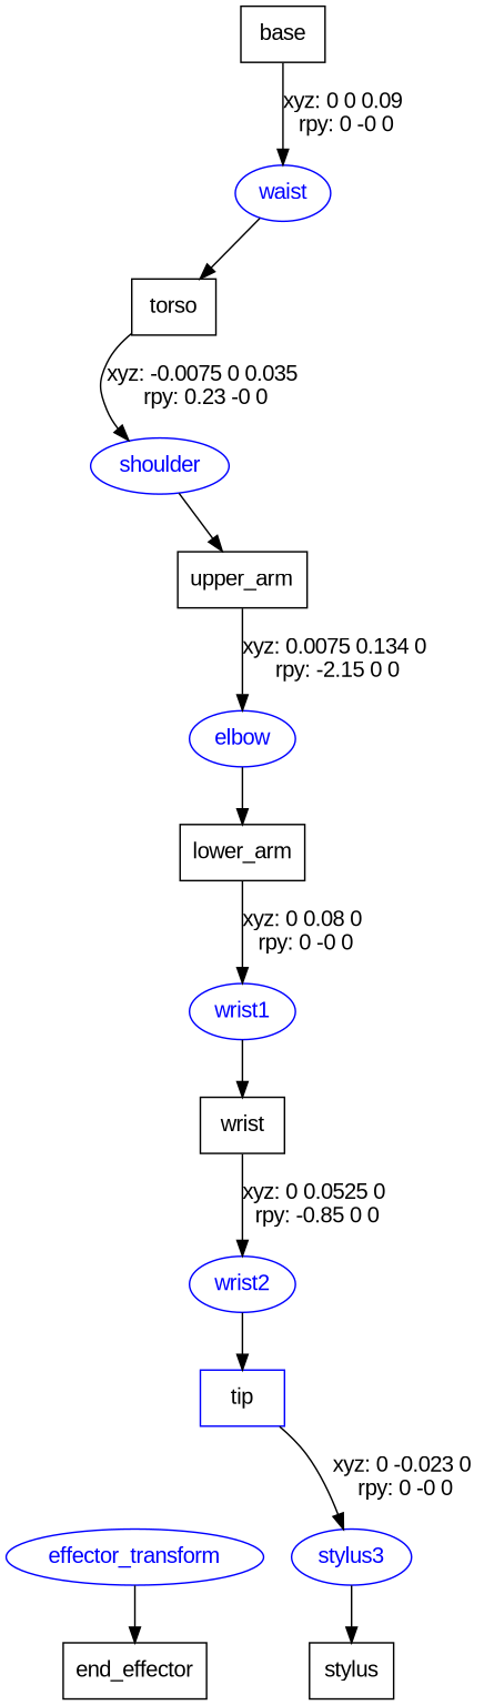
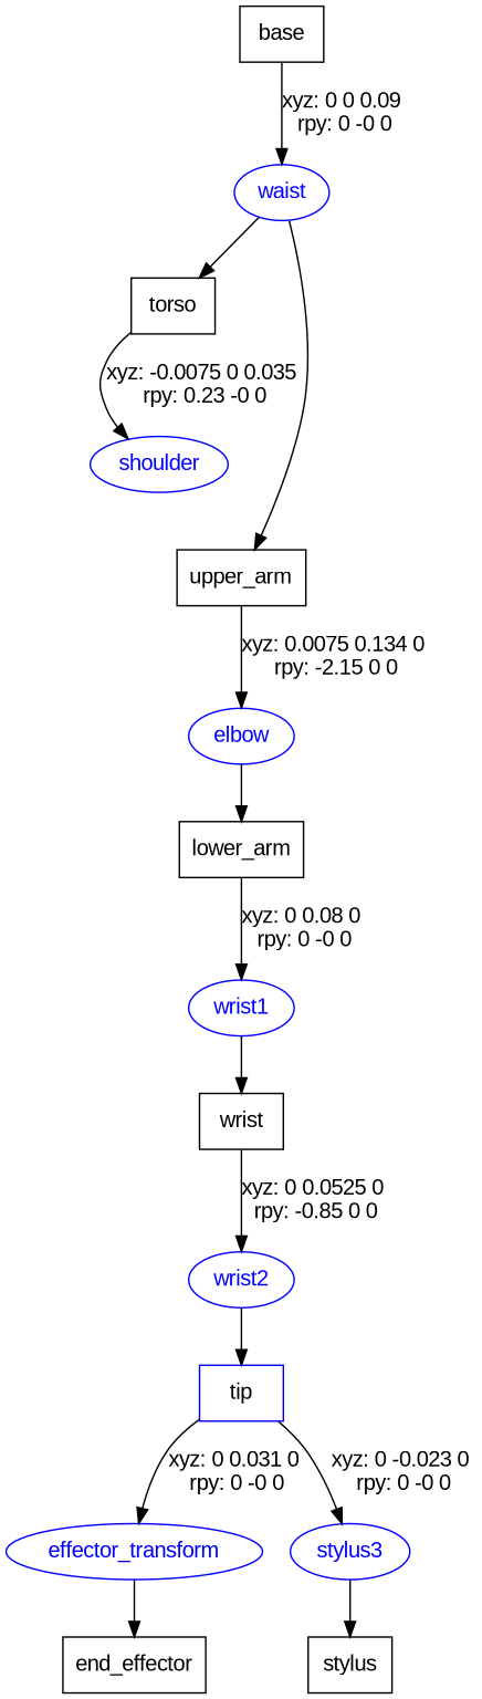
  digraph {
    fontname="Liberation Sans"
    node [fontname="Liberation Sans" shape=box color=blue]
    edge [fontname="Liberation Sans"]
    n1 [label=base color=""]
    waist [fontcolor=blue shape=ellipse]
    n3 [label=torso color=""]
    shoulder [fontcolor=blue shape=ellipse]
    n5 [label=upper_arm color=""]
    elbow [fontcolor=blue shape=ellipse]
    n7 [label=lower_arm color=""]
    wrist1 [fontcolor=blue shape=ellipse]
    n9 [label=wrist color=""]
    wrist2 [fontcolor=blue shape=ellipse]
    n11 [label=tip]
    effector_transform [fontcolor=blue shape=ellipse]
    n13 [fontcolor=blue label=stylus3 shape=ellipse]
    n14 [label=end_effector color=""]
    n15 [label=stylus color=""]
    n1 -> waist [label="xyz: 0 0 0.09 \nrpy: 0 -0 0"]
    waist -> n3
    n3 -> shoulder [label="xyz: -0.0075 0 0.035 \nrpy: 0.23 -0 0"]
-   shoulder -> n5
+   waist -> n5
    n5 -> elbow [label="xyz: 0.0075 0.134 0 \nrpy: -2.15 0 0"]
    elbow -> n7
    n7 -> wrist1 [label="xyz: 0 0.08 0 \nrpy: 0 -0 0"]
    wrist1 -> n9
    n9 -> wrist2 [label="xyz: 0 0.0525 0 \nrpy: -0.85 0 0"]
    wrist2 -> n11
+   n11 -> effector_transform [label="xyz: 0 0.031 0 \nrpy: 0 -0 0"]
    n11 -> n13 [label="xyz: 0 -0.023 0 \nrpy: 0 -0 0"]
    effector_transform -> n14
    n13 -> n15
  }
